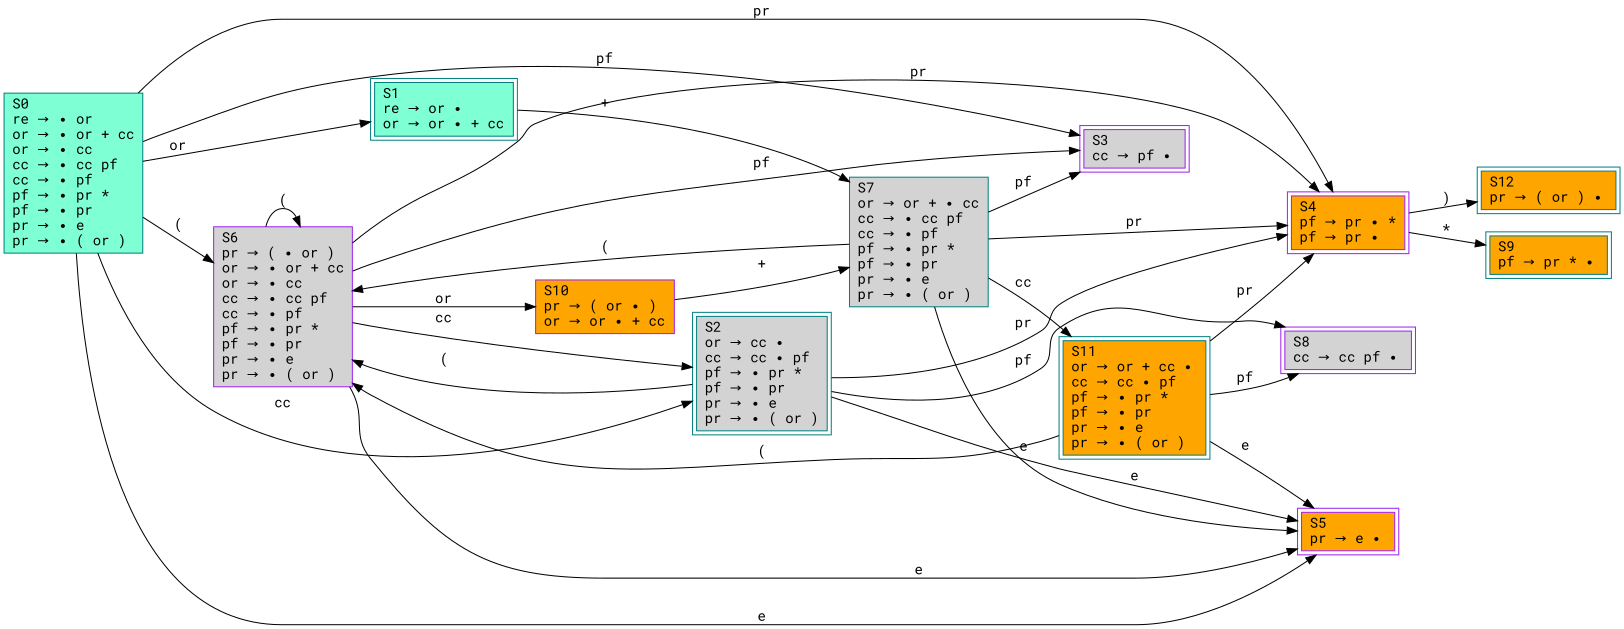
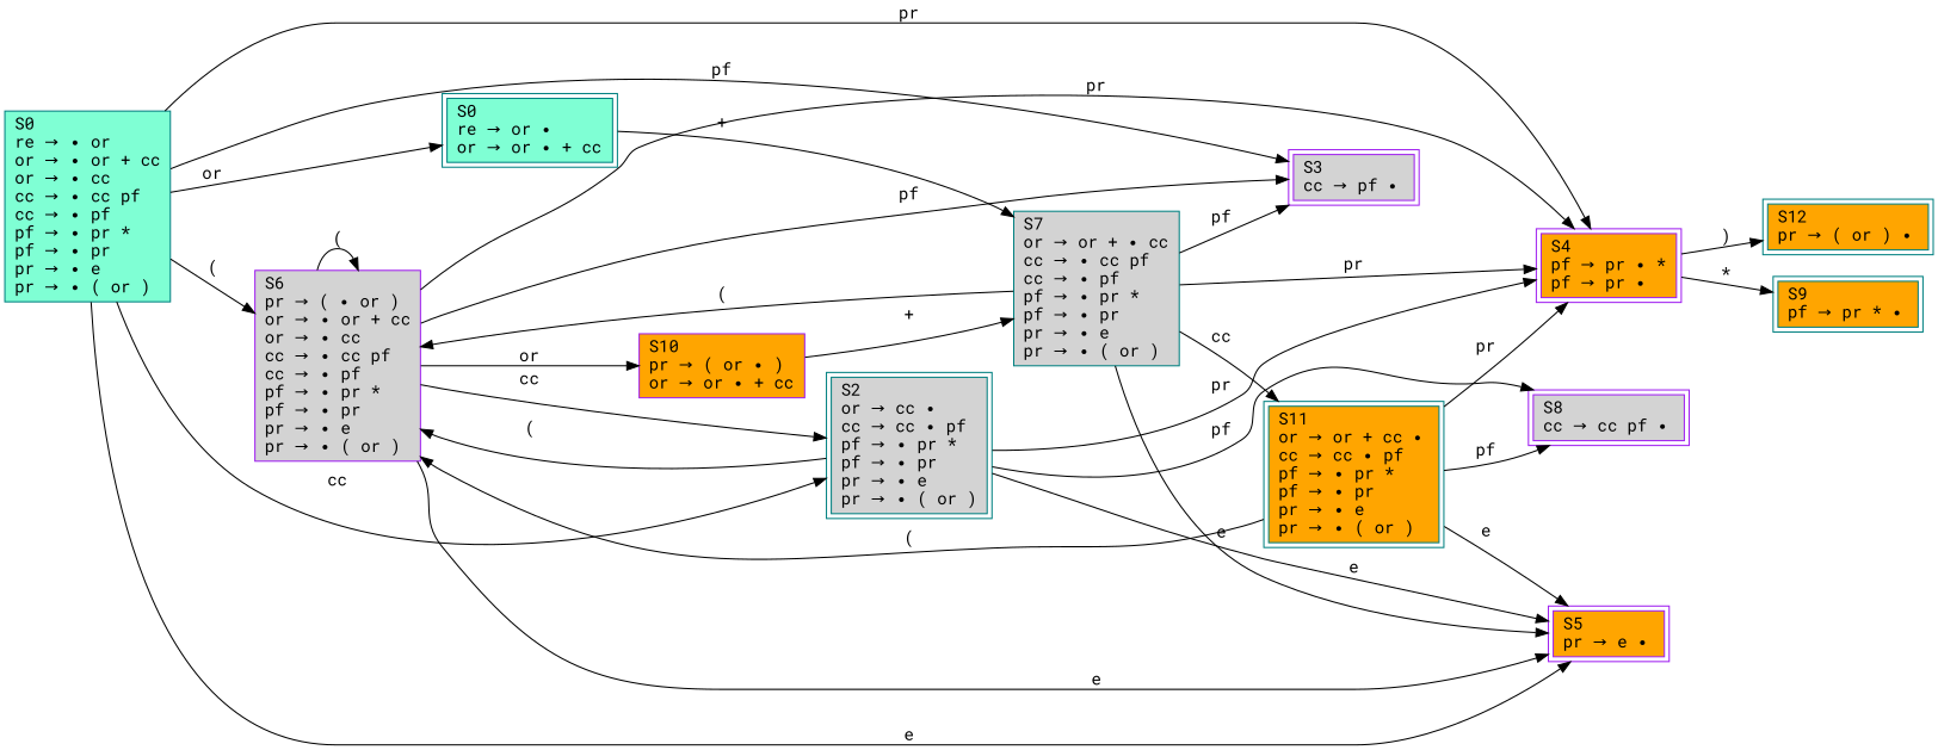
  digraph {
    fontname="Roboto Mono"
    rankdir=LR
    node [color=teal fillcolor=orange fontname="Roboto Mono" shape=rectangle style=filled peripheries=2]
    edge [fontname="Roboto Mono"]
    n1 [fillcolor=aquamarine label="S0\lre →  ∙ or\lor →  ∙ or + cc\lor →  ∙ cc\lcc →  ∙ cc pf\lcc →  ∙ pf\lpf →  ∙ pr *\lpf →  ∙ pr\lpr →  ∙ e\lpr →  ∙ ( or )\l" peripheries=""]
    n2 [color=purple fillcolor=lightgrey label="S6\lpr → ( ∙ or )\lor →  ∙ or + cc\lor →  ∙ cc\lcc →  ∙ cc pf\lcc →  ∙ pf\lpf →  ∙ pr *\lpf →  ∙ pr\lpr →  ∙ e\lpr →  ∙ ( or )\l" peripheries=""]
-   n3 [fillcolor=aquamarine label="S1\lre → or ∙ \lor → or ∙ + cc\l"]
+   n3 [fillcolor=aquamarine label="S0\lre → or ∙ \lor → or ∙ + cc\l"]
    n4 [fillcolor=lightgrey label="S2\lor → cc ∙ \lcc → cc ∙ pf\lpf →  ∙ pr *\lpf →  ∙ pr\lpr →  ∙ e\lpr →  ∙ ( or )"]
    n5 [color=purple fillcolor=lightgrey label="S3\lcc → pf ∙ \l"]
    n6 [color=purple label="S4\lpf → pr ∙ *\lpf → pr ∙ \l"]
    n7 [color=purple label="S5\lpr → e ∙ \l"]
    n8 [color=purple label="S10\lpr → ( or ∙ )\lor → or ∙ + cc\l" peripheries=""]
    n9 [fillcolor=lightgrey label="S7\lor → or + ∙ cc\lcc →  ∙ cc pf\lcc →  ∙ pf\lpf →  ∙ pr *\lpf →  ∙ pr\lpr →  ∙ e\lpr →  ∙ ( or )\l" peripheries=""]
    n10 [color=purple fillcolor=lightgrey label="S8\lcc → cc pf ∙ \l"]
    n11 [label="S12\lpr → ( or ) ∙ \l"]
    n12 [label="S9\lpf → pr * ∙ \l"]
    n13 [label="S11\lor → or + cc ∙ \lcc → cc ∙ pf\lpf →  ∙ pr *\lpf →  ∙ pr\lpr →  ∙ e\lpr →  ∙ ( or )\l"]
    n1 -> n2 [label=" ( "]
    n1 -> n3 [label=" or "]
    n1 -> n4 [label=" cc "]
    n1 -> n5 [label=" pf "]
    n1 -> n6 [label=" pr "]
    n1 -> n7 [label=" e "]
    n2 -> n2 [label=" ( "]
    n2 -> n4 [label=" cc "]
    n2 -> n5 [label=" pf "]
    n2 -> n6 [label=" pr "]
    n2 -> n7 [label=" e "]
    n2 -> n8 [label=" or "]
    n3 -> n9 [label=" + "]
    n4 -> n2 [label=" ( "]
    n4 -> n6 [label=" pr "]
    n4 -> n7 [label=" e "]
    n4 -> n10 [label=" pf "]
    n6 -> n11 [label=" ) "]
    n6 -> n12 [label=" * "]
    n8 -> n9 [label=" + "]
    n9 -> n2 [label=" ( "]
    n9 -> n5 [label=" pf "]
    n9 -> n6 [label=" pr "]
    n9 -> n7 [label=" e "]
    n9 -> n13 [label=" cc "]
    n13 -> n2 [label=" ( "]
    n13 -> n6 [label=" pr "]
    n13 -> n7 [label=" e "]
    n13 -> n10 [label=" pf "]
  }
